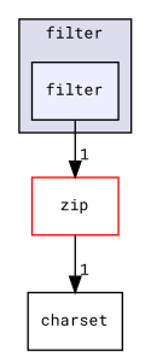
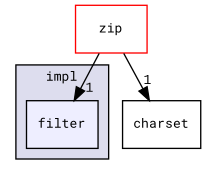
  digraph {
    compound=true
    fontname="Roboto Mono"
    node [fontname="Roboto Mono" fontsize=10 shape=box style=filled]
    edge [fontname="Roboto Mono" headlabel=1 labeldistance=1.5 labelfontname=CourierNew labelfontsize=10]
    n1 [fillcolor="#eeeeff" label=filter pencolor=black]
    n2 [color=red fillcolor=white label=zip]
    n3 [label=charset style=""]
    subgraph cluster_1 {
      bgcolor="#ddddee"
      fontsize=10
-     label=filter
+     label=impl
      pencolor=black
      n1
    }
-   n1 -> n2
+   n2 -> n1
    n2 -> n3
  }
